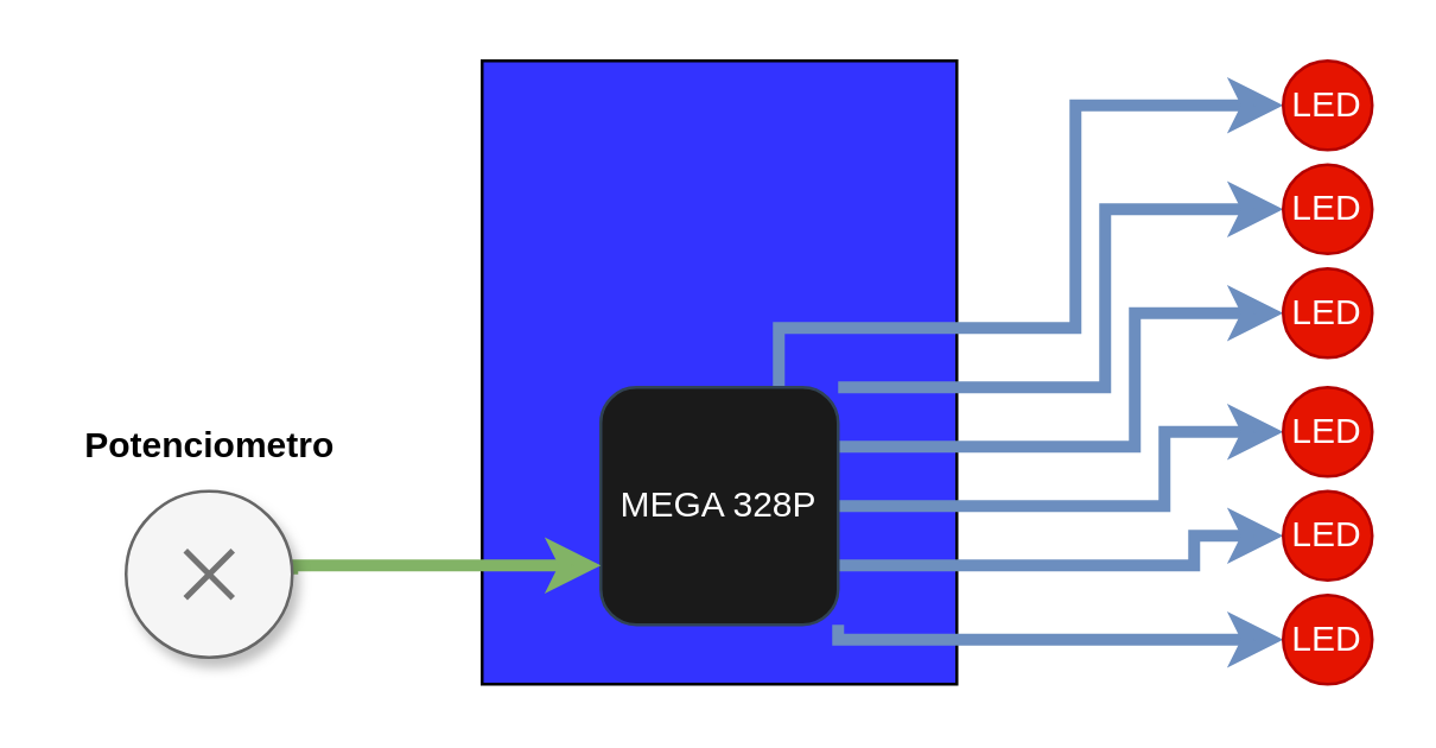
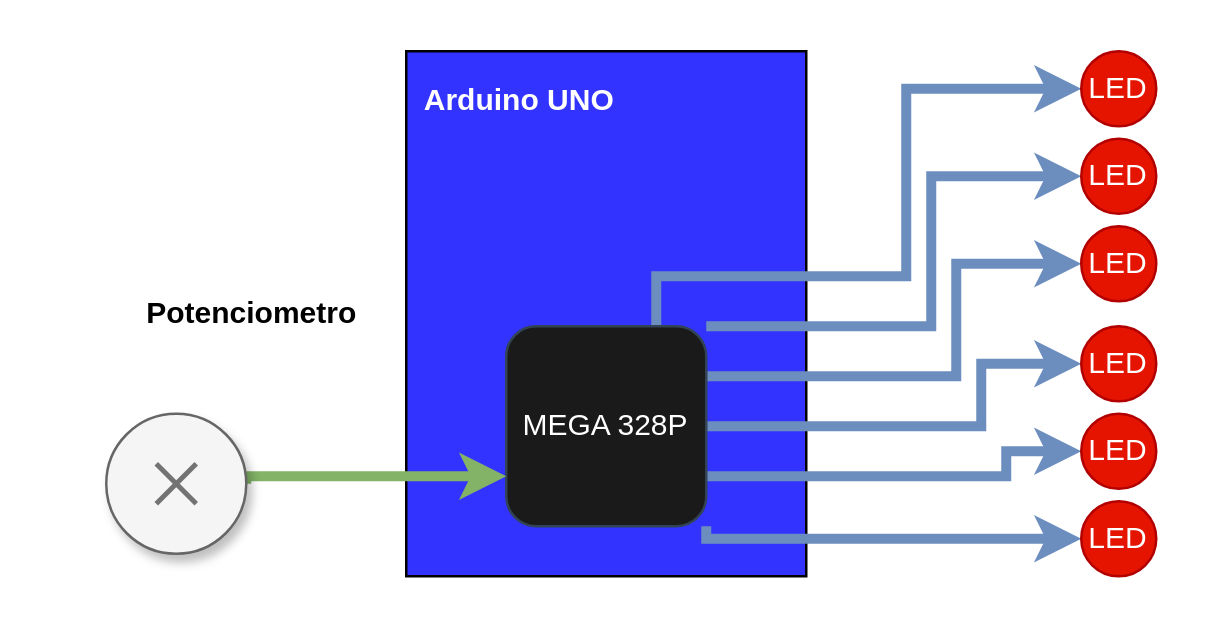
  <mxCell id="0" />
  <mxCell id="1" parent="0" />
  <mxCell id="2" value="" style="rounded=0;whiteSpace=wrap;html=1;fillColor=#3333FF;" parent="1" vertex="1"><mxGeometry x="162" y="20" width="160" height="210" as="geometry" /></mxCell>
  <mxCell id="3" style="edgeStyle=orthogonalEdgeStyle;rounded=0;orthogonalLoop=1;jettySize=auto;html=1;exitX=1;exitY=1;exitDx=0;exitDy=0;entryX=0;entryY=0.5;entryDx=0;entryDy=0;fillColor=#dae8fc;strokeColor=#6c8ebf;strokeWidth=4;" parent="1" source="9" target="13" edge="1"><mxGeometry relative="1" as="geometry"><Array as="points"><mxPoint x="282" y="215" /></Array></mxGeometry></mxCell>
  <mxCell id="4" style="edgeStyle=orthogonalEdgeStyle;rounded=0;orthogonalLoop=1;jettySize=auto;html=1;exitX=1;exitY=0.75;exitDx=0;exitDy=0;entryX=0;entryY=0.5;entryDx=0;entryDy=0;fillColor=#dae8fc;strokeColor=#6c8ebf;strokeWidth=4;" parent="1" source="9" target="12" edge="1"><mxGeometry relative="1" as="geometry"><Array as="points"><mxPoint x="402" y="190" /><mxPoint x="402" y="180" /></Array></mxGeometry></mxCell>
  <mxCell id="5" style="edgeStyle=orthogonalEdgeStyle;rounded=0;orthogonalLoop=1;jettySize=auto;html=1;exitX=1;exitY=0.5;exitDx=0;exitDy=0;entryX=0;entryY=0.5;entryDx=0;entryDy=0;fillColor=#dae8fc;strokeColor=#6c8ebf;strokeWidth=4;" parent="1" source="9" target="11" edge="1"><mxGeometry relative="1" as="geometry"><Array as="points"><mxPoint x="392" y="170" /><mxPoint x="392" y="145" /></Array></mxGeometry></mxCell>
  <mxCell id="6" style="edgeStyle=orthogonalEdgeStyle;rounded=0;orthogonalLoop=1;jettySize=auto;html=1;exitX=1;exitY=0.25;exitDx=0;exitDy=0;entryX=0;entryY=0.5;entryDx=0;entryDy=0;fillColor=#dae8fc;strokeColor=#6c8ebf;strokeWidth=4;" parent="1" source="9" target="16" edge="1"><mxGeometry relative="1" as="geometry"><Array as="points"><mxPoint x="382" y="150" /><mxPoint x="382" y="105" /></Array></mxGeometry></mxCell>
  <mxCell id="7" style="edgeStyle=orthogonalEdgeStyle;rounded=0;orthogonalLoop=1;jettySize=auto;html=1;exitX=1;exitY=0;exitDx=0;exitDy=0;entryX=0;entryY=0.5;entryDx=0;entryDy=0;fillColor=#dae8fc;strokeColor=#6c8ebf;strokeWidth=4;" parent="1" source="9" target="15" edge="1"><mxGeometry relative="1" as="geometry"><Array as="points"><mxPoint x="372" y="130" /><mxPoint x="372" y="70" /></Array></mxGeometry></mxCell>
  <mxCell id="8" style="edgeStyle=orthogonalEdgeStyle;rounded=0;orthogonalLoop=1;jettySize=auto;html=1;exitX=0.75;exitY=0;exitDx=0;exitDy=0;entryX=0;entryY=0.5;entryDx=0;entryDy=0;fillColor=#dae8fc;strokeColor=#6c8ebf;strokeWidth=4;" parent="1" source="9" target="14" edge="1"><mxGeometry relative="1" as="geometry"><Array as="points"><mxPoint x="262" y="110" /><mxPoint x="362" y="110" /><mxPoint x="362" y="35" /></Array></mxGeometry></mxCell>
  <mxCell id="9" value="MEGA 328P" style="whiteSpace=wrap;html=1;aspect=fixed;fillColor=#1A1A1A;strokeColor=#314354;fontColor=#ffffff;rounded=1;" parent="1" vertex="1"><mxGeometry x="202" y="130" width="80" height="80" as="geometry" /></mxCell>
+ <mxCell id="10" value="&lt;font color=&quot;#ffffff&quot;&gt;&lt;b&gt;Arduino UNO&lt;/b&gt;&lt;/font&gt;" style="text;html=1;resizable=0;autosize=1;align=center;verticalAlign=middle;points=[];fillColor=none;strokeColor=none;rounded=0;" parent="1" vertex="1"><mxGeometry x="162" y="30" width="90" height="20" as="geometry" /></mxCell>
  <mxCell id="11" value="LED" style="ellipse;whiteSpace=wrap;html=1;aspect=fixed;strokeColor=#B20000;fillColor=#e51400;fontColor=#ffffff;" parent="1" vertex="1"><mxGeometry x="432" y="130" width="30" height="30" as="geometry" /></mxCell>
  <mxCell id="12" value="LED" style="ellipse;whiteSpace=wrap;html=1;aspect=fixed;strokeColor=#B20000;fillColor=#e51400;fontColor=#ffffff;" parent="1" vertex="1"><mxGeometry x="432" y="165" width="30" height="30" as="geometry" /></mxCell>
  <mxCell id="13" value="LED" style="ellipse;whiteSpace=wrap;html=1;aspect=fixed;strokeColor=#B20000;fillColor=#e51400;fontColor=#ffffff;" parent="1" vertex="1"><mxGeometry x="432" y="200" width="30" height="30" as="geometry" /></mxCell>
  <mxCell id="14" value="LED" style="ellipse;whiteSpace=wrap;html=1;aspect=fixed;strokeColor=#B20000;fillColor=#e51400;fontColor=#ffffff;" parent="1" vertex="1"><mxGeometry x="432" y="20" width="30" height="30" as="geometry" /></mxCell>
  <mxCell id="15" value="LED" style="ellipse;whiteSpace=wrap;html=1;aspect=fixed;strokeColor=#B20000;fillColor=#e51400;fontColor=#ffffff;" parent="1" vertex="1"><mxGeometry x="432" y="55" width="30" height="30" as="geometry" /></mxCell>
  <mxCell id="16" value="LED" style="ellipse;whiteSpace=wrap;html=1;aspect=fixed;strokeColor=#B20000;fillColor=#e51400;fontColor=#ffffff;" parent="1" vertex="1"><mxGeometry x="432" y="90" width="30" height="30" as="geometry" /></mxCell>
  <mxCell id="17" style="edgeStyle=orthogonalEdgeStyle;rounded=0;orthogonalLoop=1;jettySize=auto;html=1;exitX=1;exitY=0.5;exitDx=0;exitDy=0;entryX=0;entryY=0.75;entryDx=0;entryDy=0;strokeWidth=4;fillColor=#d5e8d4;strokeColor=#82b366;" edge="1" parent="1" source="18" target="9"><mxGeometry relative="1" as="geometry"><Array as="points"><mxPoint x="98" y="190" /></Array></mxGeometry></mxCell>
  <mxCell id="18" value="" style="shape=ellipse;dashed=0;strokeColor=#666666;shadow=1;fontSize=13;align=center;verticalAlign=top;labelPosition=center;verticalLabelPosition=bottom;html=1;aspect=fixed;fillColor=#f5f5f5;fontColor=#333333;" vertex="1" parent="1"><mxGeometry x="42" y="165" width="56" height="56" as="geometry" /></mxCell>
  <mxCell id="19" value="" style="dashed=0;html=1;shape=mxgraph.gmdl.x;strokeColor=#737373;strokeWidth=2;shadow=0;" vertex="1" parent="18"><mxGeometry x="20" y="20" width="16" height="16" as="geometry" /></mxCell>
- <mxCell id="20" value="&lt;b&gt;Potenciometro&lt;/b&gt;" style="text;html=1;resizable=0;autosize=1;align=center;verticalAlign=middle;points=[];fillColor=none;strokeColor=none;rounded=0;" vertex="1" parent="1"><mxGeometry x="20" y="140" width="100" height="20" as="geometry" /></mxCell>
+ <mxCell id="20" value="&lt;b&gt;Potenciometro&lt;/b&gt;" style="text;html=1;resizable=0;autosize=1;align=center;verticalAlign=middle;points=[];fillColor=none;strokeColor=none;rounded=0;" vertex="1" parent="1"><mxGeometry x="50" y="115" width="100" height="20" as="geometry" /></mxCell>
